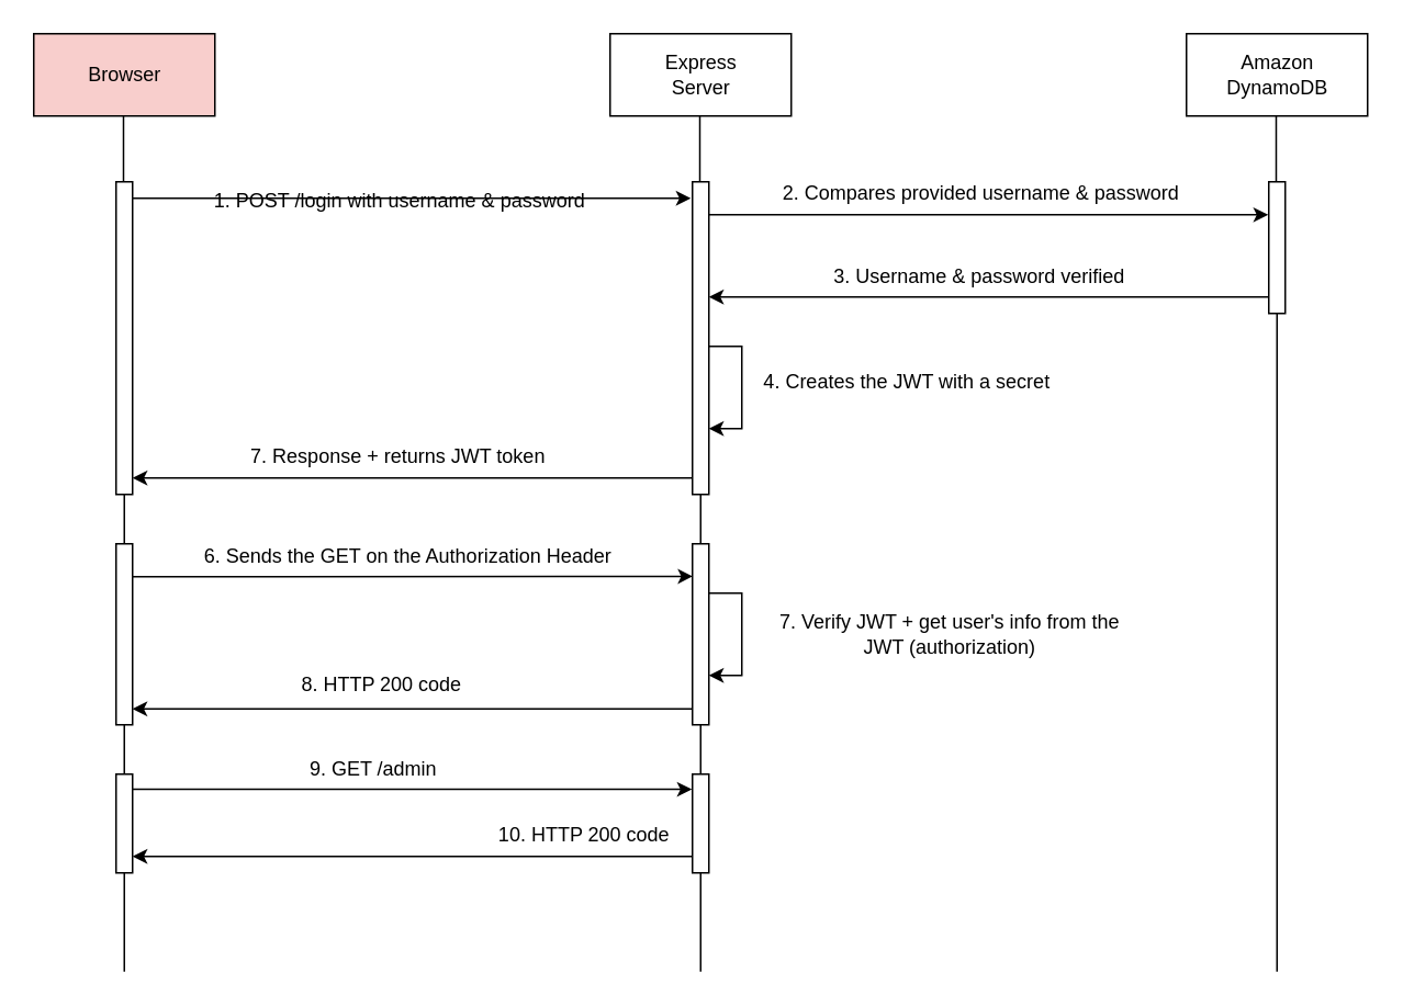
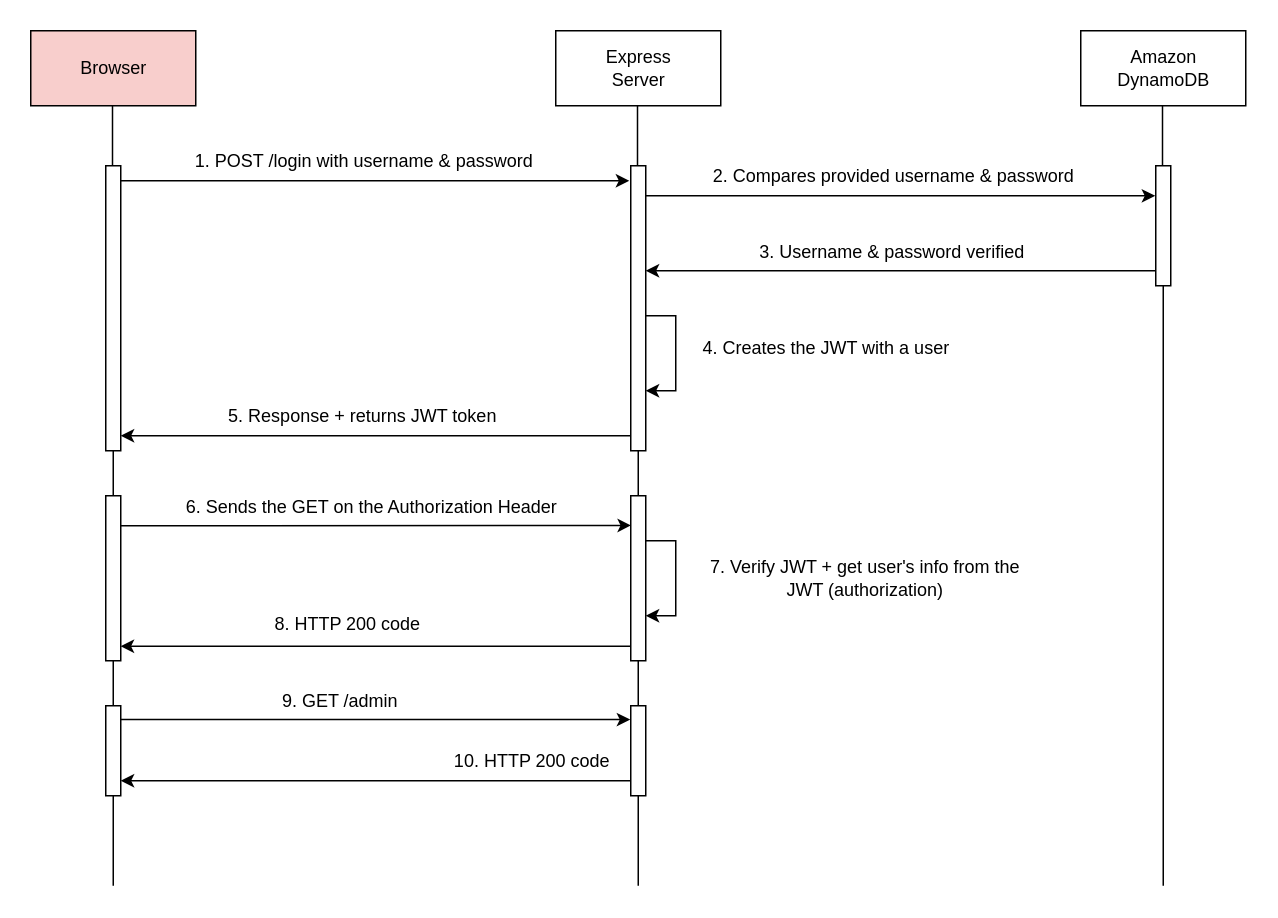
  <mxCell id="0" />
  <mxCell id="1" parent="0" />
  <mxCell id="2" value="Browser" style="html=1;fillColor=#f8cecc;" vertex="1" parent="1"><mxGeometry x="20" y="20" width="110" height="50" as="geometry" /></mxCell>
  <mxCell id="3" value="Express &lt;br&gt;Server" style="html=1;" vertex="1" parent="1"><mxGeometry x="370" y="20" width="110" height="50" as="geometry" /></mxCell>
  <mxCell id="4" value="Amazon &lt;br&gt;DynamoDB" style="html=1;" vertex="1" parent="1"><mxGeometry x="720" y="20" width="110" height="50" as="geometry" /></mxCell>
  <mxCell id="5" value="" style="endArrow=none;html=1;startArrow=none;" edge="1" parent="1" source="9"><mxGeometry width="50" height="50" relative="1" as="geometry"><mxPoint x="75" y="672" as="sourcePoint" /><mxPoint x="74.5" y="70" as="targetPoint" /></mxGeometry></mxCell>
  <mxCell id="6" value="" style="endArrow=none;html=1;startArrow=none;" edge="1" parent="1" source="13"><mxGeometry width="50" height="50" relative="1" as="geometry"><mxPoint x="425" y="672" as="sourcePoint" /><mxPoint x="424.5" y="70" as="targetPoint" /></mxGeometry></mxCell>
  <mxCell id="7" value="" style="endArrow=none;html=1;startArrow=none;" edge="1" parent="1" source="16"><mxGeometry width="50" height="50" relative="1" as="geometry"><mxPoint x="775" y="672" as="sourcePoint" /><mxPoint x="774.5" y="70" as="targetPoint" /></mxGeometry></mxCell>
  <mxCell id="8" style="edgeStyle=orthogonalEdgeStyle;rounded=0;orthogonalLoop=1;jettySize=auto;html=1;" edge="1" parent="1" source="9"><mxGeometry relative="1" as="geometry"><mxPoint x="419" y="120" as="targetPoint" /><Array as="points"><mxPoint x="160" y="120" /><mxPoint x="160" y="120" /></Array></mxGeometry></mxCell>
  <mxCell id="9" value="" style="html=1;points=[];perimeter=orthogonalPerimeter;" vertex="1" parent="1"><mxGeometry x="70" y="110" width="10" height="190" as="geometry" /></mxCell>
  <mxCell id="10" value="" style="endArrow=none;html=1;startArrow=none;" edge="1" parent="1" source="25" target="9"><mxGeometry width="50" height="50" relative="1" as="geometry"><mxPoint x="75" y="672" as="sourcePoint" /><mxPoint x="74.5" y="70" as="targetPoint" /></mxGeometry></mxCell>
  <mxCell id="11" style="edgeStyle=orthogonalEdgeStyle;rounded=0;orthogonalLoop=1;jettySize=auto;html=1;entryX=-0.033;entryY=0.251;entryDx=0;entryDy=0;entryPerimeter=0;" edge="1" parent="1" source="13" target="16"><mxGeometry relative="1" as="geometry"><mxPoint x="766" y="130" as="targetPoint" /><Array as="points"><mxPoint x="520" y="130" /><mxPoint x="520" y="130" /></Array></mxGeometry></mxCell>
  <mxCell id="12" style="edgeStyle=orthogonalEdgeStyle;rounded=0;orthogonalLoop=1;jettySize=auto;html=1;" edge="1" parent="1" source="13"><mxGeometry relative="1" as="geometry"><mxPoint x="80" y="290" as="targetPoint" /><Array as="points"><mxPoint x="80" y="290" /></Array></mxGeometry></mxCell>
  <mxCell id="13" value="" style="html=1;points=[];perimeter=orthogonalPerimeter;" vertex="1" parent="1"><mxGeometry x="420" y="110" width="10" height="190" as="geometry" /></mxCell>
- <mxCell id="14" value="1. POST /login with username &amp;amp; password" style="text;html=1;align=center;verticalAlign=middle;resizable=0;points=[];autosize=1;strokeColor=none;fillColor=none;" vertex="1" parent="1"><mxGeometry x="122" y="112" width="240" height="20" as="geometry" /></mxCell>
+ <mxCell id="14" value="1. POST /login with username &amp;amp; password" style="text;html=1;align=center;verticalAlign=middle;resizable=0;points=[];autosize=1;strokeColor=none;fillColor=none;" vertex="1" parent="1"><mxGeometry x="122" y="97" width="240" height="20" as="geometry" /></mxCell>
  <mxCell id="15" style="edgeStyle=orthogonalEdgeStyle;rounded=0;orthogonalLoop=1;jettySize=auto;html=1;" edge="1" parent="1" source="16"><mxGeometry relative="1" as="geometry"><mxPoint x="430" y="180" as="targetPoint" /><Array as="points"><mxPoint x="430" y="180" /></Array></mxGeometry></mxCell>
  <mxCell id="16" value="" style="html=1;points=[];perimeter=orthogonalPerimeter;" vertex="1" parent="1"><mxGeometry x="770" y="110" width="10" height="80" as="geometry" /></mxCell>
  <mxCell id="17" value="" style="endArrow=none;html=1;" edge="1" parent="1" target="16"><mxGeometry width="50" height="50" relative="1" as="geometry"><mxPoint x="775" y="590" as="sourcePoint" /><mxPoint x="774.5" y="70" as="targetPoint" /></mxGeometry></mxCell>
  <mxCell id="18" value="2. Compares provided username &amp;amp; password" style="text;html=1;align=center;verticalAlign=middle;resizable=0;points=[];autosize=1;strokeColor=none;fillColor=none;" vertex="1" parent="1"><mxGeometry x="465" y="107" width="260" height="20" as="geometry" /></mxCell>
  <mxCell id="19" value="3. Username &amp;amp; password verified" style="text;html=1;align=center;verticalAlign=middle;resizable=0;points=[];autosize=1;strokeColor=none;fillColor=none;" vertex="1" parent="1"><mxGeometry x="499" y="158" width="190" height="20" as="geometry" /></mxCell>
  <mxCell id="20" value="" style="endArrow=none;html=1;" edge="1" parent="1"><mxGeometry width="50" height="50" relative="1" as="geometry"><mxPoint x="425" y="590" as="sourcePoint" /><mxPoint x="425" y="300" as="targetPoint" /></mxGeometry></mxCell>
  <mxCell id="21" style="edgeStyle=orthogonalEdgeStyle;rounded=0;orthogonalLoop=1;jettySize=auto;html=1;" edge="1" parent="1"><mxGeometry relative="1" as="geometry"><mxPoint x="430" y="210" as="sourcePoint" /><mxPoint x="430" y="260" as="targetPoint" /><Array as="points"><mxPoint x="430" y="210" /><mxPoint x="450" y="210" /><mxPoint x="450" y="260" /></Array></mxGeometry></mxCell>
- <mxCell id="22" value="4. Creates the JWT with a secret" style="text;html=1;align=center;verticalAlign=middle;resizable=0;points=[];autosize=1;strokeColor=none;fillColor=none;" vertex="1" parent="1"><mxGeometry x="455" y="222" width="190" height="20" as="geometry" /></mxCell>
- <mxCell id="23" value="7. Response + returns JWT token" style="text;html=1;align=center;verticalAlign=middle;resizable=0;points=[];autosize=1;strokeColor=none;fillColor=none;" vertex="1" parent="1"><mxGeometry x="146" y="267" width="190" height="20" as="geometry" /></mxCell>
+ <mxCell id="22" value="4. Creates the JWT with a user" style="text;html=1;align=center;verticalAlign=middle;resizable=0;points=[];autosize=1;strokeColor=none;fillColor=none;" vertex="1" parent="1"><mxGeometry x="455" y="222" width="190" height="20" as="geometry" /></mxCell>
+ <mxCell id="23" value="5. Response + returns JWT token" style="text;html=1;align=center;verticalAlign=middle;resizable=0;points=[];autosize=1;strokeColor=none;fillColor=none;" vertex="1" parent="1"><mxGeometry x="146" y="267" width="190" height="20" as="geometry" /></mxCell>
  <mxCell id="24" style="edgeStyle=orthogonalEdgeStyle;rounded=0;orthogonalLoop=1;jettySize=auto;html=1;entryX=0.017;entryY=0.18;entryDx=0;entryDy=0;entryPerimeter=0;" edge="1" parent="1" source="25" target="28"><mxGeometry relative="1" as="geometry"><mxPoint x="417" y="350" as="targetPoint" /><Array as="points"><mxPoint x="160" y="350" /><mxPoint x="160" y="350" /></Array></mxGeometry></mxCell>
  <mxCell id="25" value="" style="html=1;points=[];perimeter=orthogonalPerimeter;" vertex="1" parent="1"><mxGeometry x="70" y="330" width="10" height="110" as="geometry" /></mxCell>
  <mxCell id="26" value="" style="endArrow=none;html=1;" edge="1" parent="1" target="25"><mxGeometry width="50" height="50" relative="1" as="geometry"><mxPoint x="75" y="590" as="sourcePoint" /><mxPoint x="75" y="300" as="targetPoint" /></mxGeometry></mxCell>
  <mxCell id="27" style="edgeStyle=orthogonalEdgeStyle;rounded=0;orthogonalLoop=1;jettySize=auto;html=1;entryX=0.994;entryY=0.912;entryDx=0;entryDy=0;entryPerimeter=0;" edge="1" parent="1" source="28" target="25"><mxGeometry relative="1" as="geometry"><mxPoint x="83" y="430" as="targetPoint" /><Array as="points"><mxPoint x="250" y="430" /></Array></mxGeometry></mxCell>
  <mxCell id="28" value="" style="html=1;points=[];perimeter=orthogonalPerimeter;" vertex="1" parent="1"><mxGeometry x="420" y="330" width="10" height="110" as="geometry" /></mxCell>
  <mxCell id="29" value="6. Sends the GET on the Authorization Header" style="text;html=1;align=center;verticalAlign=middle;resizable=0;points=[];autosize=1;strokeColor=none;fillColor=none;" vertex="1" parent="1"><mxGeometry x="117" y="328" width="260" height="20" as="geometry" /></mxCell>
  <mxCell id="30" style="edgeStyle=orthogonalEdgeStyle;rounded=0;orthogonalLoop=1;jettySize=auto;html=1;" edge="1" parent="1"><mxGeometry relative="1" as="geometry"><mxPoint x="430" y="360" as="sourcePoint" /><mxPoint x="430" y="410" as="targetPoint" /><Array as="points"><mxPoint x="430" y="360" /><mxPoint x="450" y="360" /><mxPoint x="450" y="410" /></Array></mxGeometry></mxCell>
  <mxCell id="31" value="7. Verify JWT + get user's info from the &lt;br&gt;JWT (authorization)" style="text;html=1;align=center;verticalAlign=middle;resizable=0;points=[];autosize=1;strokeColor=none;fillColor=none;" vertex="1" parent="1"><mxGeometry x="466" y="370" width="220" height="30" as="geometry" /></mxCell>
  <mxCell id="32" value="8. HTTP 200 code" style="text;html=1;align=center;verticalAlign=middle;resizable=0;points=[];autosize=1;strokeColor=none;fillColor=none;" vertex="1" parent="1"><mxGeometry x="176" y="406" width="110" height="20" as="geometry" /></mxCell>
  <mxCell id="33" style="edgeStyle=orthogonalEdgeStyle;rounded=0;orthogonalLoop=1;jettySize=auto;html=1;entryX=-0.033;entryY=0.154;entryDx=0;entryDy=0;entryPerimeter=0;" edge="1" parent="1" source="34" target="36"><mxGeometry relative="1" as="geometry"><mxPoint x="417" y="480" as="targetPoint" /><Array as="points"><mxPoint x="250" y="479" /></Array></mxGeometry></mxCell>
  <mxCell id="34" value="" style="html=1;points=[];perimeter=orthogonalPerimeter;" vertex="1" parent="1"><mxGeometry x="70" y="470" width="10" height="60" as="geometry" /></mxCell>
  <mxCell id="35" style="edgeStyle=orthogonalEdgeStyle;rounded=0;orthogonalLoop=1;jettySize=auto;html=1;entryX=1;entryY=0.833;entryDx=0;entryDy=0;entryPerimeter=0;" edge="1" parent="1" source="36" target="34"><mxGeometry relative="1" as="geometry"><Array as="points"><mxPoint x="330" y="520" /><mxPoint x="330" y="520" /></Array></mxGeometry></mxCell>
  <mxCell id="36" value="" style="html=1;points=[];perimeter=orthogonalPerimeter;" vertex="1" parent="1"><mxGeometry x="420" y="470" width="10" height="60" as="geometry" /></mxCell>
  <mxCell id="37" value="9. GET /admin" style="text;html=1;align=center;verticalAlign=middle;resizable=0;points=[];autosize=1;strokeColor=none;fillColor=none;" vertex="1" parent="1"><mxGeometry x="181" y="457" width="90" height="20" as="geometry" /></mxCell>
  <mxCell id="38" value="10. HTTP 200 code" style="text;html=1;align=center;verticalAlign=middle;resizable=0;points=[];autosize=1;strokeColor=none;fillColor=none;" vertex="1" parent="1"><mxGeometry x="294" y="497" width="120" height="20" as="geometry" /></mxCell>
